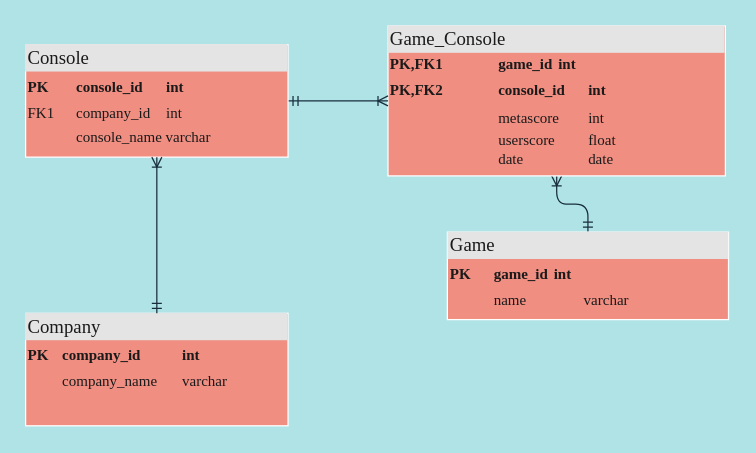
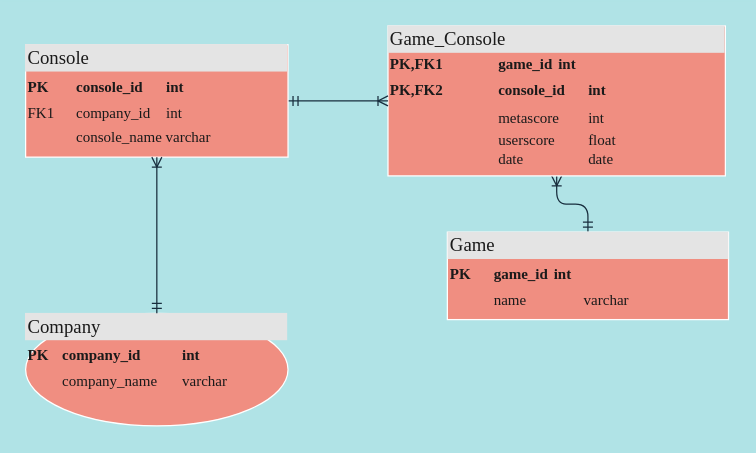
  <mxCell id="0" />
  <mxCell id="1" parent="0" />
- <mxCell id="2" value="&lt;div style=&quot;box-sizing: border-box ; width: 100% ; background: rgb(228 , 228 , 228) none repeat scroll 0% 0% ; padding: 2px ; font-size: 15px&quot;&gt;Company&lt;/div&gt;&lt;table style=&quot;width: 100% ; font-size: 1em&quot; cellspacing=&quot;0&quot; cellpadding=&quot;2&quot;&gt;&lt;tbody&gt;&lt;tr style=&quot;line-height: 1.7&quot;&gt;&lt;td&gt;&lt;b&gt;PK&lt;/b&gt;&lt;/td&gt;&lt;td&gt;&lt;b&gt;company_id&lt;span style=&quot;white-space: pre&quot;&gt;&#09;&lt;span style=&quot;white-space: pre&quot;&gt;&#09;&lt;/span&gt;&lt;/span&gt;int&lt;/b&gt;&lt;/td&gt;&lt;/tr&gt;&lt;tr&gt;&lt;td&gt;&lt;br&gt;&lt;/td&gt;&lt;td&gt;company_name&lt;span style=&quot;white-space: pre&quot;&gt;&#09;&lt;/span&gt;varchar&lt;/td&gt;&lt;/tr&gt;&lt;tr&gt;&lt;td&gt;&lt;br&gt;&lt;/td&gt;&lt;td&gt;&lt;br&gt;&lt;/td&gt;&lt;/tr&gt;&lt;/tbody&gt;&lt;/table&gt;" style="verticalAlign=top;align=left;overflow=fill;html=1;rounded=0;shadow=0;comic=0;labelBackgroundColor=none;strokeWidth=1;fontFamily=Verdana;fontSize=12;strokeColor=#FFFFFF;glass=0;sketch=0;fillColor=#F08E81;fontColor=#1A1A1A;" parent="1" vertex="1"><mxGeometry x="20" y="250" width="210" height="90" as="geometry" /></mxCell>
+ <mxCell id="2" value="&lt;div style=&quot;box-sizing: border-box ; width: 100% ; background: rgb(228 , 228 , 228) none repeat scroll 0% 0% ; padding: 2px ; font-size: 15px&quot;&gt;Company&lt;/div&gt;&lt;table style=&quot;width: 100% ; font-size: 1em&quot; cellspacing=&quot;0&quot; cellpadding=&quot;2&quot;&gt;&lt;tbody&gt;&lt;tr style=&quot;line-height: 1.7&quot;&gt;&lt;td&gt;&lt;b&gt;PK&lt;/b&gt;&lt;/td&gt;&lt;td&gt;&lt;b&gt;company_id&lt;span style=&quot;white-space: pre&quot;&gt;&#09;&lt;span style=&quot;white-space: pre&quot;&gt;&#09;&lt;/span&gt;&lt;/span&gt;int&lt;/b&gt;&lt;/td&gt;&lt;/tr&gt;&lt;tr&gt;&lt;td&gt;&lt;br&gt;&lt;/td&gt;&lt;td&gt;company_name&lt;span style=&quot;white-space: pre&quot;&gt;&#09;&lt;/span&gt;varchar&lt;/td&gt;&lt;/tr&gt;&lt;tr&gt;&lt;td&gt;&lt;br&gt;&lt;/td&gt;&lt;td&gt;&lt;br&gt;&lt;/td&gt;&lt;/tr&gt;&lt;/tbody&gt;&lt;/table&gt;" style="ellipse;verticalAlign=top;align=left;overflow=fill;html=1;shadow=0;comic=0;labelBackgroundColor=none;strokeWidth=1;fontFamily=Verdana;fontSize=12;strokeColor=#FFFFFF;glass=0;sketch=0;fillColor=#F08E81;fontColor=#1A1A1A;" parent="1" vertex="1"><mxGeometry x="20" y="250" width="210" height="90" as="geometry" /></mxCell>
  <mxCell id="3" style="edgeStyle=orthogonalEdgeStyle;html=1;labelBackgroundColor=none;startArrow=ERmandOne;endArrow=ERoneToMany;fontFamily=Verdana;fontSize=12;align=left;strokeColor=#182E3E;fontColor=#1A1A1A;" parent="1" source="4" target="5" edge="1"><mxGeometry relative="1" as="geometry" /></mxCell>
  <mxCell id="4" value="&lt;div style=&quot;box-sizing: border-box ; width: 100% ; background: #e4e4e4 ; padding: 2px&quot;&gt;&lt;font style=&quot;font-size: 15px&quot;&gt;Game&lt;/font&gt;&lt;/div&gt;&lt;table style=&quot;width: 100% ; font-size: 1em&quot; cellspacing=&quot;0&quot; cellpadding=&quot;2&quot;&gt;&lt;tbody&gt;&lt;tr style=&quot;line-height: 1.7&quot;&gt;&lt;td&gt;&lt;b&gt;PK&lt;/b&gt;&lt;/td&gt;&lt;td&gt;&lt;b&gt;game_id &lt;span style=&quot;white-space: pre&quot;&gt;&#09;&lt;/span&gt;int&lt;br&gt;&lt;/b&gt;&lt;/td&gt;&lt;/tr&gt;&lt;tr&gt;&lt;td&gt;&lt;br&gt;&lt;/td&gt;&lt;td&gt;name&lt;span style=&quot;white-space: pre&quot;&gt;&#09;&lt;span style=&quot;white-space: pre&quot;&gt;&#09;&lt;/span&gt;varchar&lt;/span&gt;&lt;br&gt;&lt;/td&gt;&lt;/tr&gt;&lt;tr&gt;&lt;td&gt;&lt;br&gt;&lt;/td&gt;&lt;td&gt;&lt;br&gt;&lt;/td&gt;&lt;/tr&gt;&lt;tr&gt;&lt;td&gt;&lt;br&gt;&lt;/td&gt;&lt;td&gt;&lt;br&gt;&lt;/td&gt;&lt;/tr&gt;&lt;/tbody&gt;&lt;/table&gt;" style="verticalAlign=top;align=left;overflow=fill;html=1;rounded=0;shadow=0;comic=0;labelBackgroundColor=none;strokeWidth=1;fontFamily=Verdana;fontSize=12;fillColor=#F08E81;strokeColor=#FFFFFF;fontColor=#1A1A1A;" parent="1" vertex="1"><mxGeometry x="357.5" y="185" width="225" height="70" as="geometry" /></mxCell>
  <mxCell id="5" value="&lt;div style=&quot;box-sizing: border-box ; width: 100% ; background: rgb(228 , 228 , 228) none repeat scroll 0% 0% ; padding: 2px ; font-size: 15px&quot;&gt;Game_Console&lt;/div&gt;&lt;table style=&quot;width: 100% ; font-size: 1em&quot; cellspacing=&quot;0&quot; cellpadding=&quot;2&quot;&gt;&lt;tbody&gt;&lt;tr&gt;&lt;td&gt;&lt;b&gt;PK,FK1&lt;/b&gt;&lt;/td&gt;&lt;td&gt;&lt;b&gt;game_id&lt;span&gt;&#09;&lt;span style=&quot;white-space: pre&quot;&gt;&#09;&lt;/span&gt;&lt;span&gt;&lt;/span&gt;&lt;/span&gt;int&lt;br&gt;&lt;/b&gt;&lt;/td&gt;&lt;/tr&gt;&lt;tr style=&quot;line-height: 1.7&quot;&gt;&lt;td&gt;&lt;b&gt;PK,FK2&lt;/b&gt;&lt;/td&gt;&lt;td&gt;&lt;b&gt;console_id&lt;span&gt;&#09;&lt;/span&gt;&lt;span&gt;&#09;&lt;/span&gt;&lt;span style=&quot;white-space: pre&quot;&gt;&#09;&lt;/span&gt;int&lt;/b&gt;&lt;/td&gt;&lt;/tr&gt;&lt;tr&gt;&lt;td&gt;&lt;br&gt;&lt;/td&gt;&lt;td&gt;metascore&lt;span&gt;&#09;&lt;span style=&quot;white-space: pre&quot;&gt;&#09;&lt;/span&gt;&lt;/span&gt;&lt;span&gt;int&lt;/span&gt;&lt;/td&gt;&lt;/tr&gt;&lt;tr&gt;&lt;td&gt;&lt;br&gt;&lt;/td&gt;&lt;td&gt;userscore&lt;span&gt;&#09;&lt;span style=&quot;white-space: pre&quot;&gt;&#09;&lt;/span&gt;float&lt;/span&gt;&lt;br&gt;date &lt;span&gt;&#09;&lt;/span&gt;&lt;span&gt;&#09;&lt;/span&gt;&lt;span&gt;&#09;&lt;/span&gt;&lt;span style=&quot;white-space: pre&quot;&gt;&#09;&lt;/span&gt;&lt;span style=&quot;white-space: pre&quot;&gt;&#09;&lt;/span&gt;date&lt;br&gt;&lt;/td&gt;&lt;/tr&gt;&lt;/tbody&gt;&lt;/table&gt;" style="verticalAlign=top;align=left;overflow=fill;html=1;rounded=0;shadow=0;comic=0;labelBackgroundColor=none;strokeWidth=1;fontFamily=Verdana;fontSize=12;fillColor=#F08E81;strokeColor=#FFFFFF;fontColor=#1A1A1A;" parent="1" vertex="1"><mxGeometry x="310" y="20" width="270" height="120" as="geometry" /></mxCell>
  <mxCell id="6" style="edgeStyle=orthogonalEdgeStyle;html=1;entryX=0;entryY=0.5;labelBackgroundColor=none;startArrow=ERmandOne;endArrow=ERoneToMany;fontFamily=Verdana;fontSize=12;align=left;entryDx=0;entryDy=0;strokeColor=#182E3E;fontColor=#1A1A1A;" parent="1" source="7" target="5" edge="1"><mxGeometry relative="1" as="geometry" /></mxCell>
  <mxCell id="7" value="&lt;div style=&quot;box-sizing: border-box ; width: 100% ; background: #e4e4e4 ; padding: 2px&quot;&gt;&lt;font style=&quot;font-size: 15px&quot;&gt;Console&lt;/font&gt;&lt;/div&gt;&lt;table style=&quot;width: 100% ; font-size: 1em&quot; cellspacing=&quot;0&quot; cellpadding=&quot;2&quot;&gt;&lt;tbody&gt;&lt;tr style=&quot;line-height: 1.7&quot;&gt;&lt;td&gt;&lt;b&gt;PK&lt;/b&gt;&lt;/td&gt;&lt;td&gt;&lt;b&gt;console_id&lt;span style=&quot;white-space: pre&quot;&gt;&#09;&lt;/span&gt;int&lt;/b&gt;&lt;/td&gt;&lt;/tr&gt;&lt;tr&gt;&lt;td&gt;FK1&lt;/td&gt;&lt;td&gt;company_id&lt;span style=&quot;white-space: pre&quot;&gt;&#09;&lt;/span&gt;int&lt;/td&gt;&lt;/tr&gt;&lt;tr&gt;&lt;td&gt;&lt;br&gt;&lt;/td&gt;&lt;td&gt;console_name varchar&lt;br&gt;&lt;/td&gt;&lt;/tr&gt;&lt;/tbody&gt;&lt;/table&gt;" style="verticalAlign=top;align=left;overflow=fill;html=1;rounded=0;shadow=0;comic=0;labelBackgroundColor=none;strokeWidth=1;fontFamily=Verdana;fontSize=12;fillColor=#F08E81;strokeColor=#FFFFFF;fontColor=#1A1A1A;" parent="1" vertex="1"><mxGeometry x="20" y="35" width="210" height="90" as="geometry" /></mxCell>
  <mxCell id="8" value="" style="edgeStyle=orthogonalEdgeStyle;html=1;endArrow=ERoneToMany;startArrow=ERmandOne;labelBackgroundColor=none;fontFamily=Verdana;fontSize=12;align=left;exitX=0.5;exitY=0;entryX=0.5;entryY=1;entryDx=0;entryDy=0;exitDx=0;exitDy=0;strokeColor=#182E3E;fontColor=#1A1A1A;" parent="1" source="2" target="7" edge="1"><mxGeometry width="100" height="100" relative="1" as="geometry"><mxPoint x="300" y="350" as="sourcePoint" /><mxPoint x="400" y="250" as="targetPoint" /><Array as="points"><mxPoint x="125" y="250" /><mxPoint x="125" y="130" /></Array></mxGeometry></mxCell>
